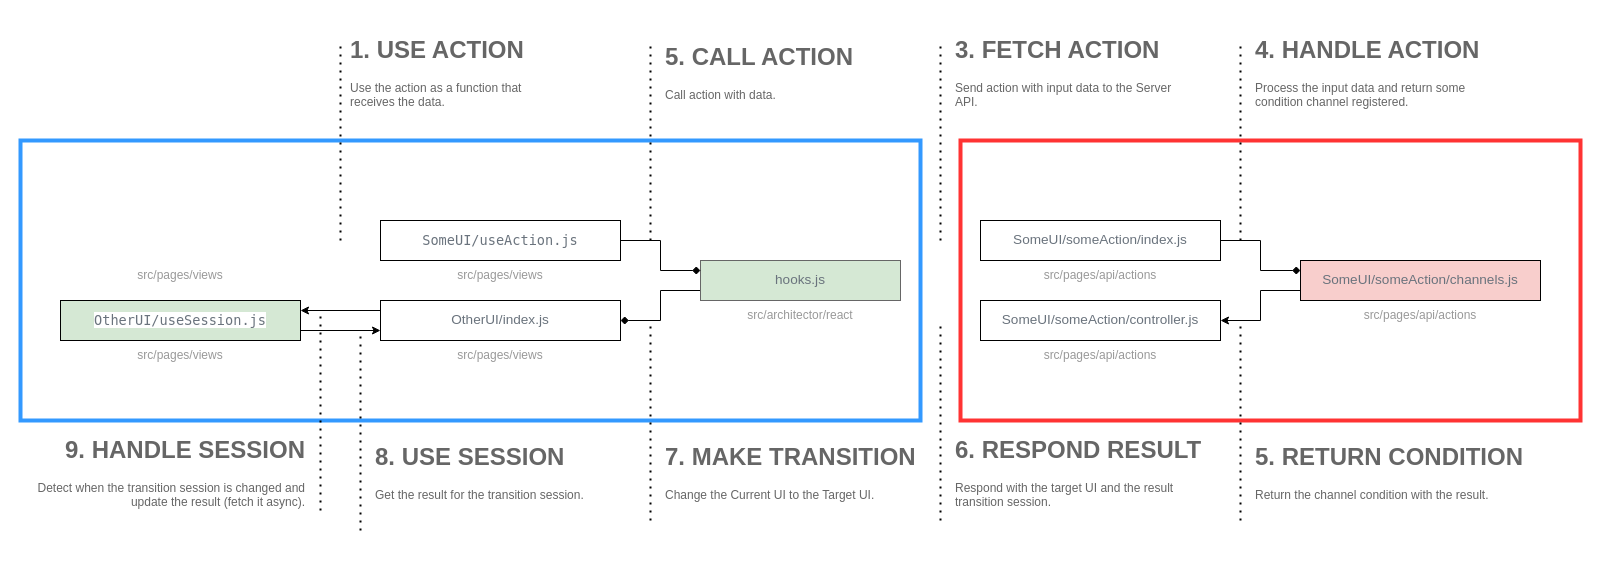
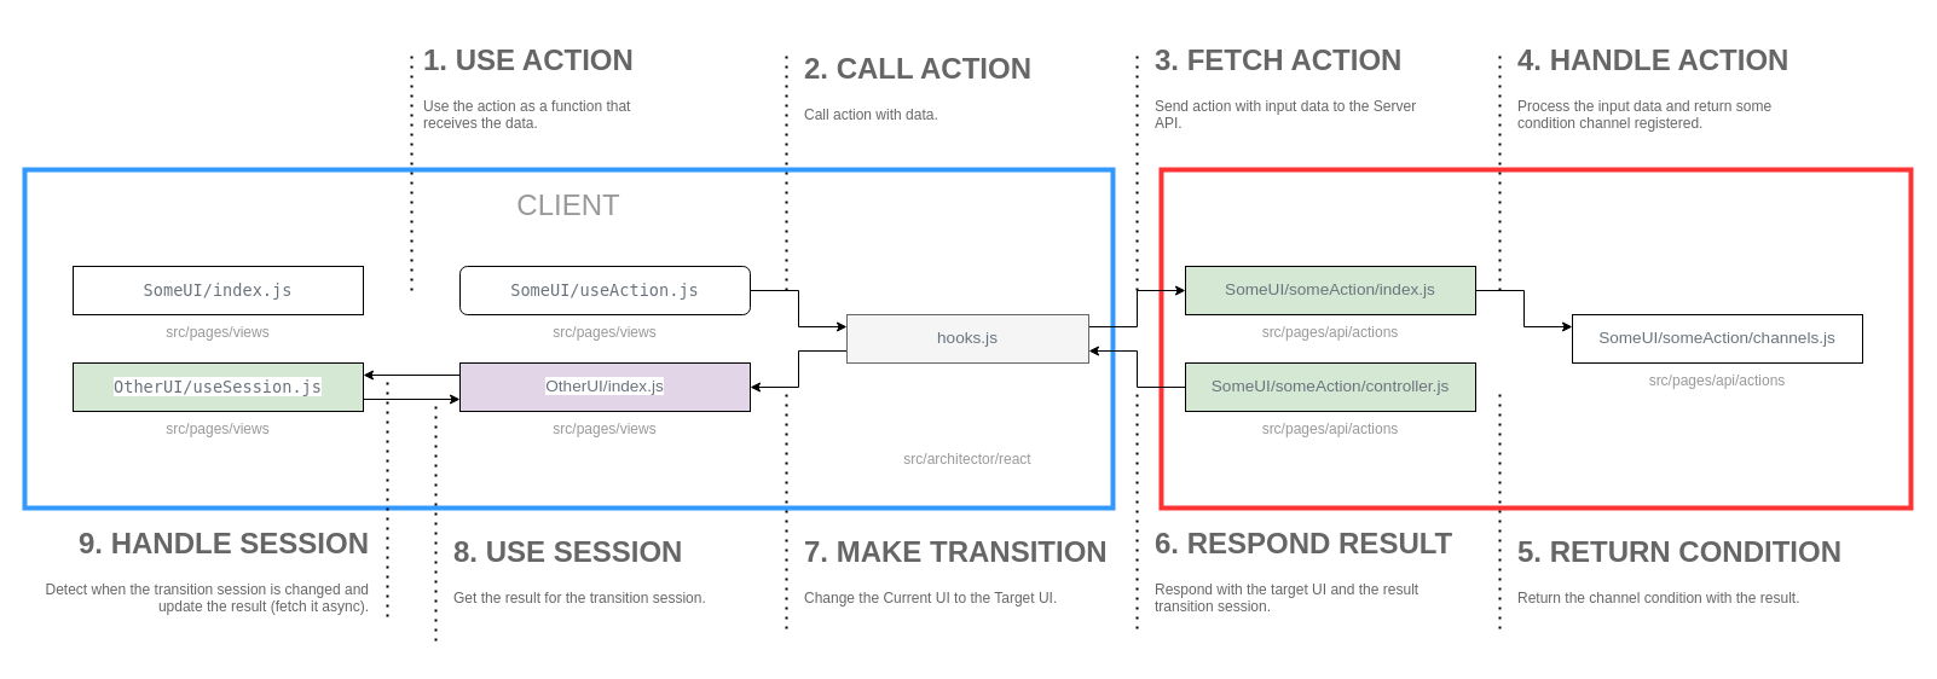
  <mxCell id="0" />
  <mxCell id="1" parent="0" />
  <mxCell id="2" value="" style="rounded=0;whiteSpace=wrap;html=1;strokeColor=#FF3333;strokeWidth=4;" vertex="1" parent="1"><mxGeometry x="960" y="140" width="620" height="280" as="geometry" /></mxCell>
  <mxCell id="3" value="" style="rounded=0;whiteSpace=wrap;html=1;strokeColor=#3399FF;strokeWidth=4;" vertex="1" parent="1"><mxGeometry x="20" y="140" width="900" height="280" as="geometry" /></mxCell>
- <mxCell id="5" style="edgeStyle=orthogonalEdgeStyle;rounded=0;orthogonalLoop=1;jettySize=auto;html=1;exitX=0;exitY=0.75;exitDx=0;exitDy=0;entryX=1;entryY=0.5;entryDx=0;entryDy=0;endArrow=diamond;" edge="1" parent="1" source="6" target="14"><mxGeometry relative="1" as="geometry"><Array as="points"><mxPoint x="660" y="290" /><mxPoint x="660" y="320" /></Array></mxGeometry></mxCell>
- <mxCell id="6" value="&lt;span style=&quot;color: rgb(106 , 115 , 125) ; font-size: 13.6px&quot;&gt;hooks.js&lt;/span&gt;" style="rounded=0;whiteSpace=wrap;html=1;fillColor=#d5e8d4;strokeColor=#666666;fontColor=#333333;" vertex="1" parent="1"><mxGeometry x="700" y="260" width="200" height="40" as="geometry" /></mxCell>
- <mxCell id="7" style="edgeStyle=orthogonalEdgeStyle;rounded=0;orthogonalLoop=1;jettySize=auto;html=1;exitX=1;exitY=0.5;exitDx=0;exitDy=0;entryX=0;entryY=0.25;entryDx=0;entryDy=0;endArrow=diamond;" edge="1" parent="1" source="8" target="10"><mxGeometry relative="1" as="geometry"><Array as="points"><mxPoint x="1260" y="240" /><mxPoint x="1260" y="270" /></Array></mxGeometry></mxCell>
- <mxCell id="8" value="&lt;span style=&quot;color: rgb(106 , 115 , 125) ; font-size: 13.6px&quot;&gt;SomeUI/someAction/index.js&lt;/span&gt;" style="rounded=0;whiteSpace=wrap;html=1;" vertex="1" parent="1"><mxGeometry x="980" y="220" width="240" height="40" as="geometry" /></mxCell>
- <mxCell id="9" style="edgeStyle=orthogonalEdgeStyle;rounded=0;orthogonalLoop=1;jettySize=auto;html=1;exitX=0;exitY=0.75;exitDx=0;exitDy=0;entryX=1;entryY=0.5;entryDx=0;entryDy=0;" edge="1" parent="1" source="10" target="12"><mxGeometry relative="1" as="geometry"><Array as="points"><mxPoint x="1260" y="290" /><mxPoint x="1260" y="320" /></Array></mxGeometry></mxCell>
- <mxCell id="10" value="&lt;span style=&quot;color: rgb(106 , 115 , 125) ; font-size: 13.6px&quot;&gt;SomeUI/someAction/channels.js&lt;/span&gt;" style="rounded=0;whiteSpace=wrap;html=1;fillColor=#f8cecc;" vertex="1" parent="1"><mxGeometry x="1300" y="260" width="240" height="40" as="geometry" /></mxCell>
- <mxCell id="12" value="&lt;span style=&quot;color: rgb(106 , 115 , 125) ; font-size: 13.6px&quot;&gt;SomeUI/someAction/controller.js&lt;/span&gt;" style="rounded=0;whiteSpace=wrap;html=1;" vertex="1" parent="1"><mxGeometry x="980" y="300" width="240" height="40" as="geometry" /></mxCell>
+ <mxCell id="4" style="edgeStyle=orthogonalEdgeStyle;rounded=0;orthogonalLoop=1;jettySize=auto;html=1;exitX=1;exitY=0.25;exitDx=0;exitDy=0;entryX=0;entryY=0.5;entryDx=0;entryDy=0;" edge="1" parent="1" source="6" target="8"><mxGeometry relative="1" as="geometry"><Array as="points"><mxPoint x="940" y="270" /><mxPoint x="940" y="240" /></Array></mxGeometry></mxCell>
+ <mxCell id="5" style="edgeStyle=orthogonalEdgeStyle;rounded=0;orthogonalLoop=1;jettySize=auto;html=1;exitX=0;exitY=0.75;exitDx=0;exitDy=0;entryX=1;entryY=0.5;entryDx=0;entryDy=0;" edge="1" parent="1" source="6" target="14"><mxGeometry relative="1" as="geometry"><Array as="points"><mxPoint x="660" y="290" /><mxPoint x="660" y="320" /></Array></mxGeometry></mxCell>
+ <mxCell id="6" value="&lt;span style=&quot;color: rgb(106 , 115 , 125) ; font-size: 13.6px&quot;&gt;hooks.js&lt;/span&gt;" style="rounded=0;whiteSpace=wrap;html=1;fillColor=#f5f5f5;strokeColor=#666666;fontColor=#333333;" vertex="1" parent="1"><mxGeometry x="700" y="260" width="200" height="40" as="geometry" /></mxCell>
+ <mxCell id="7" style="edgeStyle=orthogonalEdgeStyle;rounded=0;orthogonalLoop=1;jettySize=auto;html=1;exitX=1;exitY=0.5;exitDx=0;exitDy=0;entryX=0;entryY=0.25;entryDx=0;entryDy=0;" edge="1" parent="1" source="8" target="10"><mxGeometry relative="1" as="geometry"><Array as="points"><mxPoint x="1260" y="240" /><mxPoint x="1260" y="270" /></Array></mxGeometry></mxCell>
+ <mxCell id="8" value="&lt;span style=&quot;color: rgb(106 , 115 , 125) ; font-size: 13.6px&quot;&gt;SomeUI/someAction/index.js&lt;/span&gt;" style="rounded=0;whiteSpace=wrap;html=1;fillColor=#d5e8d4;" vertex="1" parent="1"><mxGeometry x="980" y="220" width="240" height="40" as="geometry" /></mxCell>
+ <mxCell id="10" value="&lt;span style=&quot;color: rgb(106 , 115 , 125) ; font-size: 13.6px&quot;&gt;SomeUI/someAction/channels.js&lt;/span&gt;" style="rounded=0;whiteSpace=wrap;html=1;" vertex="1" parent="1"><mxGeometry x="1300" y="260" width="240" height="40" as="geometry" /></mxCell>
+ <mxCell id="11" style="edgeStyle=orthogonalEdgeStyle;rounded=0;orthogonalLoop=1;jettySize=auto;html=1;exitX=0;exitY=0.5;exitDx=0;exitDy=0;entryX=1;entryY=0.75;entryDx=0;entryDy=0;" edge="1" parent="1" source="12" target="6"><mxGeometry relative="1" as="geometry"><Array as="points"><mxPoint x="940" y="320" /><mxPoint x="940" y="290" /></Array></mxGeometry></mxCell>
+ <mxCell id="12" value="&lt;span style=&quot;color: rgb(106 , 115 , 125) ; font-size: 13.6px&quot;&gt;SomeUI/someAction/controller.js&lt;/span&gt;" style="rounded=0;whiteSpace=wrap;html=1;fillColor=#d5e8d4;" vertex="1" parent="1"><mxGeometry x="980" y="300" width="240" height="40" as="geometry" /></mxCell>
  <mxCell id="13" style="edgeStyle=orthogonalEdgeStyle;rounded=0;orthogonalLoop=1;jettySize=auto;html=1;exitX=0;exitY=0.25;exitDx=0;exitDy=0;entryX=1;entryY=0.25;entryDx=0;entryDy=0;fontSize=12;fontColor=#999999;" edge="1" parent="1" source="14" target="29"><mxGeometry relative="1" as="geometry" /></mxCell>
- <mxCell id="14" value="&lt;span style=&quot;color: rgb(106 , 115 , 125) ; font-size: 13.6px ; background-color: rgb(255 , 255 , 255)&quot;&gt;OtherUI/index.js&lt;/span&gt;" style="rounded=0;whiteSpace=wrap;html=1;" vertex="1" parent="1"><mxGeometry y="300" width="240" height="40" as="geometry" x="380" /></mxCell>
+ <mxCell id="14" value="&lt;span style=&quot;color: rgb(106 , 115 , 125) ; font-size: 13.6px ; background-color: rgb(255 , 255 , 255)&quot;&gt;OtherUI/index.js&lt;/span&gt;" style="rounded=0;whiteSpace=wrap;html=1;fillColor=#e1d5e7;" vertex="1" parent="1"><mxGeometry y="300" width="240" height="40" as="geometry" x="380" /></mxCell>
+ <mxCell id="15" value="CLIENT" style="text;html=1;strokeColor=none;fillColor=none;align=center;verticalAlign=middle;whiteSpace=wrap;rounded=0;fontSize=24;fontColor=#999999;" vertex="1" parent="1"><mxGeometry x="395" y="160" width="150" height="20" as="geometry" /></mxCell>
  <mxCell id="16" value="&lt;span style=&quot;color: rgb(153, 153, 153); font-family: helvetica; font-size: 12px; font-style: normal; font-weight: 400; letter-spacing: normal; text-indent: 0px; text-transform: none; word-spacing: 0px; background-color: rgb(255, 255, 255); display: inline; float: none;&quot;&gt;src/pages/views&lt;/span&gt;" style="text;whiteSpace=wrap;html=1;fontSize=12;fontColor=#999999;align=center;verticalAlign=middle;" vertex="1" parent="1"><mxGeometry x="400" y="340" width="200" height="30" as="geometry" /></mxCell>
- <mxCell id="17" value="&lt;span style=&quot;color: rgb(153 , 153 , 153) ; font-family: &amp;#34;helvetica&amp;#34; ; font-size: 12px ; font-style: normal ; font-weight: 400 ; letter-spacing: normal ; text-indent: 0px ; text-transform: none ; word-spacing: 0px ; background-color: rgb(255 , 255 , 255) ; display: inline ; float: none&quot;&gt;src/architector/react&lt;/span&gt;" style="text;whiteSpace=wrap;html=1;fontSize=12;fontColor=#999999;align=center;verticalAlign=middle;" vertex="1" parent="1"><mxGeometry x="700" y="300" width="200" height="30" as="geometry" /></mxCell>
+ <mxCell id="17" value="&lt;span style=&quot;color: rgb(153 , 153 , 153) ; font-family: &amp;#34;helvetica&amp;#34; ; font-size: 12px ; font-style: normal ; font-weight: 400 ; letter-spacing: normal ; text-indent: 0px ; text-transform: none ; word-spacing: 0px ; background-color: rgb(255 , 255 , 255) ; display: inline ; float: none&quot;&gt;src/architector/react&lt;/span&gt;" style="text;whiteSpace=wrap;html=1;fontSize=12;fontColor=#999999;align=center;verticalAlign=middle;" vertex="1" parent="1"><mxGeometry x="700" y="365" width="200" height="30" as="geometry" /></mxCell>
  <mxCell id="18" value="&lt;span style=&quot;color: rgb(153 , 153 , 153) ; font-family: &amp;#34;helvetica&amp;#34; ; font-size: 12px ; font-style: normal ; font-weight: 400 ; letter-spacing: normal ; text-indent: 0px ; text-transform: none ; word-spacing: 0px ; background-color: rgb(255 , 255 , 255) ; display: inline ; float: none&quot;&gt;src/pages/api/actions&lt;/span&gt;" style="text;whiteSpace=wrap;html=1;fontSize=12;fontColor=#999999;align=center;verticalAlign=middle;" vertex="1" parent="1"><mxGeometry x="1000" y="260" width="200" height="30" as="geometry" /></mxCell>
  <mxCell id="19" value="&lt;span style=&quot;color: rgb(153 , 153 , 153) ; font-family: &amp;#34;helvetica&amp;#34; ; font-size: 12px ; font-style: normal ; font-weight: 400 ; letter-spacing: normal ; text-indent: 0px ; text-transform: none ; word-spacing: 0px ; background-color: rgb(255 , 255 , 255) ; display: inline ; float: none&quot;&gt;src/pages/api/actions&lt;/span&gt;" style="text;whiteSpace=wrap;html=1;fontSize=12;fontColor=#999999;align=center;verticalAlign=middle;" vertex="1" parent="1"><mxGeometry x="1000" y="340" width="200" height="30" as="geometry" /></mxCell>
  <mxCell id="20" value="&lt;span style=&quot;color: rgb(153 , 153 , 153) ; font-family: &amp;#34;helvetica&amp;#34; ; font-size: 12px ; font-style: normal ; font-weight: 400 ; letter-spacing: normal ; text-indent: 0px ; text-transform: none ; word-spacing: 0px ; background-color: rgb(255 , 255 , 255) ; display: inline ; float: none&quot;&gt;src/pages/api/actions&lt;/span&gt;" style="text;whiteSpace=wrap;html=1;fontSize=12;fontColor=#999999;align=center;verticalAlign=middle;" vertex="1" parent="1"><mxGeometry x="1320" y="300" width="200" height="30" as="geometry" /></mxCell>
  <mxCell id="21" value="" style="group" vertex="1" connectable="0" parent="1"><mxGeometry x="60" y="220" width="240" height="70" as="geometry" /></mxCell>
+ <mxCell id="22" value="&lt;pre style=&quot;box-sizing: border-box ; font-family: , , &amp;#34;sf mono&amp;#34; , &amp;#34;menlo&amp;#34; , &amp;#34;consolas&amp;#34; , &amp;#34;liberation mono&amp;#34; , monospace ; font-size: 13.6px ; margin-bottom: 0px ; margin-top: 0px ; overflow-wrap: normal ; border-radius: 6px ; line-height: 1.45 ; overflow: auto ; padding: 16px ; word-break: normal ; color: rgb(36 , 41 , 46)&quot;&gt;&lt;span style=&quot;color: rgb(106 , 115 , 125) ; font-size: 13.6px ; background-color: rgb(255 , 255 , 255)&quot;&gt;SomeUI/index.js&lt;/span&gt;&lt;br&gt;&lt;/pre&gt;" style="rounded=0;whiteSpace=wrap;html=1;" vertex="1" parent="21"><mxGeometry width="240" height="40" as="geometry" /></mxCell>
  <mxCell id="23" value="&lt;span style=&quot;color: rgb(153, 153, 153); font-family: helvetica; font-size: 12px; font-style: normal; font-weight: 400; letter-spacing: normal; text-indent: 0px; text-transform: none; word-spacing: 0px; background-color: rgb(255, 255, 255); display: inline; float: none;&quot;&gt;src/pages/views&lt;/span&gt;" style="text;whiteSpace=wrap;html=1;fontSize=12;fontColor=#999999;align=center;verticalAlign=middle;" vertex="1" parent="21"><mxGeometry x="20" y="40" width="200" height="30" as="geometry" /></mxCell>
  <mxCell id="24" value="" style="group" vertex="1" connectable="0" parent="1"><mxGeometry y="220" width="240" height="70" as="geometry" x="380" /></mxCell>
- <mxCell id="25" value="&lt;pre style=&quot;box-sizing: border-box ; font-family: , , &amp;#34;sf mono&amp;#34; , &amp;#34;menlo&amp;#34; , &amp;#34;consolas&amp;#34; , &amp;#34;liberation mono&amp;#34; , monospace ; font-size: 13.6px ; margin-bottom: 0px ; margin-top: 0px ; overflow-wrap: normal ; border-radius: 6px ; line-height: 1.45 ; overflow: auto ; padding: 16px ; word-break: normal ; color: rgb(36 , 41 , 46)&quot;&gt;&lt;span style=&quot;color: rgb(106 , 115 , 125) ; font-size: 13.6px ; background-color: rgb(255 , 255 , 255)&quot;&gt;SomeUI/useAction.js&lt;/span&gt;&lt;br&gt;&lt;/pre&gt;" style="rounded=0;whiteSpace=wrap;html=1;" vertex="1" parent="24"><mxGeometry width="240" height="40" as="geometry" /></mxCell>
+ <mxCell id="25" value="&lt;pre style=&quot;box-sizing: border-box ; font-family: , , &amp;#34;sf mono&amp;#34; , &amp;#34;menlo&amp;#34; , &amp;#34;consolas&amp;#34; , &amp;#34;liberation mono&amp;#34; , monospace ; font-size: 13.6px ; margin-bottom: 0px ; margin-top: 0px ; overflow-wrap: normal ; border-radius: 6px ; line-height: 1.45 ; overflow: auto ; padding: 16px ; word-break: normal ; color: rgb(36 , 41 , 46)&quot;&gt;&lt;span style=&quot;color: rgb(106 , 115 , 125) ; font-size: 13.6px ; background-color: rgb(255 , 255 , 255)&quot;&gt;SomeUI/useAction.js&lt;/span&gt;&lt;br&gt;&lt;/pre&gt;" style="whiteSpace=wrap;html=1;rounded=1;" vertex="1" parent="24"><mxGeometry width="240" height="40" as="geometry" /></mxCell>
  <mxCell id="26" value="&lt;span style=&quot;color: rgb(153, 153, 153); font-family: helvetica; font-size: 12px; font-style: normal; font-weight: 400; letter-spacing: normal; text-indent: 0px; text-transform: none; word-spacing: 0px; background-color: rgb(255, 255, 255); display: inline; float: none;&quot;&gt;src/pages/views&lt;/span&gt;" style="text;whiteSpace=wrap;html=1;fontSize=12;fontColor=#999999;align=center;verticalAlign=middle;" vertex="1" parent="24"><mxGeometry x="20" y="40" width="200" height="30" as="geometry" /></mxCell>
- <mxCell id="27" style="edgeStyle=orthogonalEdgeStyle;rounded=0;orthogonalLoop=1;jettySize=auto;html=1;exitX=1;exitY=0.5;exitDx=0;exitDy=0;entryX=0;entryY=0.25;entryDx=0;entryDy=0;fontSize=12;fontColor=#999999;endArrow=diamond;" edge="1" parent="1" source="25" target="6"><mxGeometry relative="1" as="geometry" /></mxCell>
+ <mxCell id="27" style="edgeStyle=orthogonalEdgeStyle;rounded=0;orthogonalLoop=1;jettySize=auto;html=1;exitX=1;exitY=0.5;exitDx=0;exitDy=0;entryX=0;entryY=0.25;entryDx=0;entryDy=0;fontSize=12;fontColor=#999999;" edge="1" parent="1" source="25" target="6"><mxGeometry relative="1" as="geometry" /></mxCell>
  <mxCell id="28" value="" style="group" vertex="1" connectable="0" parent="1"><mxGeometry x="60" y="300" width="240" height="70" as="geometry" /></mxCell>
  <mxCell id="29" value="&lt;pre style=&quot;box-sizing: border-box ; font-family: , , &amp;#34;sf mono&amp;#34; , &amp;#34;menlo&amp;#34; , &amp;#34;consolas&amp;#34; , &amp;#34;liberation mono&amp;#34; , monospace ; font-size: 13.6px ; margin-bottom: 0px ; margin-top: 0px ; overflow-wrap: normal ; border-radius: 6px ; line-height: 1.45 ; overflow: auto ; padding: 16px ; word-break: normal ; color: rgb(36 , 41 , 46)&quot;&gt;&lt;span style=&quot;color: rgb(106 , 115 , 125) ; font-size: 13.6px ; background-color: rgb(255 , 255 , 255)&quot;&gt;OtherUI/useSession.js&lt;/span&gt;&lt;br&gt;&lt;/pre&gt;" style="rounded=0;whiteSpace=wrap;html=1;fillColor=#d5e8d4;" vertex="1" parent="28"><mxGeometry width="240" height="40" as="geometry" /></mxCell>
  <mxCell id="30" value="&lt;span style=&quot;color: rgb(153, 153, 153); font-family: helvetica; font-size: 12px; font-style: normal; font-weight: 400; letter-spacing: normal; text-indent: 0px; text-transform: none; word-spacing: 0px; background-color: rgb(255, 255, 255); display: inline; float: none;&quot;&gt;src/pages/views&lt;/span&gt;" style="text;whiteSpace=wrap;html=1;fontSize=12;fontColor=#999999;align=center;verticalAlign=middle;" vertex="1" parent="28"><mxGeometry x="20" y="40" width="200" height="30" as="geometry" /></mxCell>
  <mxCell id="31" style="edgeStyle=orthogonalEdgeStyle;rounded=0;orthogonalLoop=1;jettySize=auto;html=1;exitX=1;exitY=0.75;exitDx=0;exitDy=0;entryX=0;entryY=0.75;entryDx=0;entryDy=0;fontSize=12;fontColor=#999999;" edge="1" parent="1" source="29" target="14"><mxGeometry relative="1" as="geometry" /></mxCell>
  <mxCell id="32" value="" style="endArrow=none;dashed=1;html=1;dashPattern=1 3;strokeWidth=2;fontSize=12;fontColor=#999999;" edge="1" parent="1"><mxGeometry width="50" height="50" relative="1" as="geometry"><mxPoint x="340" y="240" as="sourcePoint" /><mxPoint x="340" y="40" as="targetPoint" /></mxGeometry></mxCell>
- <mxCell id="33" value="&lt;h1&gt;5. CALL ACTION&lt;/h1&gt;&lt;p&gt;&lt;span&gt;Call action with data.&lt;/span&gt;&lt;br&gt;&lt;/p&gt;" style="text;html=1;strokeColor=none;fillColor=none;spacing=5;spacingTop=-20;whiteSpace=wrap;overflow=hidden;rounded=0;fontSize=12;align=left;verticalAlign=middle;fontColor=#666666;" vertex="1" parent="1"><mxGeometry x="660" y="20" width="210" height="120" as="geometry" /></mxCell>
+ <mxCell id="33" value="&lt;h1&gt;2. CALL ACTION&lt;/h1&gt;&lt;p&gt;&lt;span&gt;Call action with data.&lt;/span&gt;&lt;br&gt;&lt;/p&gt;" style="text;html=1;strokeColor=none;fillColor=none;spacing=5;spacingTop=-20;whiteSpace=wrap;overflow=hidden;rounded=0;fontSize=12;align=left;verticalAlign=middle;fontColor=#666666;" vertex="1" parent="1"><mxGeometry x="660" y="20" width="210" height="120" as="geometry" /></mxCell>
  <mxCell id="34" value="" style="endArrow=none;dashed=1;html=1;dashPattern=1 3;strokeWidth=2;fontSize=12;fontColor=#999999;" edge="1" parent="1"><mxGeometry width="50" height="50" relative="1" as="geometry"><mxPoint x="650" y="240" as="sourcePoint" /><mxPoint x="650" y="40" as="targetPoint" /></mxGeometry></mxCell>
  <mxCell id="35" value="&lt;h1&gt;3. FETCH ACTION&lt;/h1&gt;&lt;p&gt;Send action with input data to the Server API.&lt;/p&gt;" style="text;html=1;strokeColor=none;fillColor=none;spacing=5;spacingTop=-20;whiteSpace=wrap;overflow=hidden;rounded=0;fontSize=12;align=left;verticalAlign=middle;fontColor=#666666;" vertex="1" parent="1"><mxGeometry x="950" y="20" width="230" height="120" as="geometry" /></mxCell>
  <mxCell id="36" value="" style="endArrow=none;dashed=1;html=1;dashPattern=1 3;strokeWidth=2;fontSize=12;fontColor=#999999;" edge="1" parent="1"><mxGeometry width="50" height="50" relative="1" as="geometry"><mxPoint x="940" y="240" as="sourcePoint" /><mxPoint x="940" y="40" as="targetPoint" /></mxGeometry></mxCell>
  <mxCell id="37" value="&lt;h1&gt;4. HANDLE ACTION&lt;/h1&gt;&lt;p&gt;Process the input data and return some condition channel registered.&lt;/p&gt;" style="text;html=1;strokeColor=none;fillColor=none;spacing=5;spacingTop=-20;whiteSpace=wrap;overflow=hidden;rounded=0;fontSize=12;align=left;verticalAlign=middle;fontColor=#666666;" vertex="1" parent="1"><mxGeometry x="1250" y="20" width="250" height="120" as="geometry" /></mxCell>
  <mxCell id="38" value="&lt;h1&gt;1. USE ACTION&lt;/h1&gt;&lt;p&gt;Use the action as a function that receives the data.&lt;/p&gt;" style="text;html=1;strokeColor=none;fillColor=none;spacing=5;spacingTop=-20;whiteSpace=wrap;overflow=hidden;rounded=0;fontSize=12;align=left;verticalAlign=middle;fontColor=#666666;" vertex="1" parent="1"><mxGeometry x="345" y="20" width="205" height="120" as="geometry" /></mxCell>
  <mxCell id="39" value="" style="endArrow=none;dashed=1;html=1;dashPattern=1 3;strokeWidth=2;fontSize=12;fontColor=#999999;" edge="1" parent="1"><mxGeometry width="50" height="50" relative="1" as="geometry"><mxPoint x="1240" y="240" as="sourcePoint" /><mxPoint x="1240" y="40" as="targetPoint" /></mxGeometry></mxCell>
  <mxCell id="40" value="&lt;h1&gt;6. RESPOND RESULT&lt;/h1&gt;&lt;p&gt;Respond with the target UI and the result transition session.&lt;/p&gt;" style="text;html=1;strokeColor=none;fillColor=none;spacing=5;spacingTop=-20;whiteSpace=wrap;overflow=hidden;rounded=0;fontSize=12;align=left;verticalAlign=middle;fontColor=#666666;" vertex="1" parent="1"><mxGeometry x="950" y="420" width="270" height="120" as="geometry" /></mxCell>
  <mxCell id="41" value="&lt;h1&gt;7. MAKE TRANSITION&lt;/h1&gt;&lt;p&gt;Change the Current UI to the Target UI.&lt;/p&gt;" style="text;html=1;strokeColor=none;fillColor=none;spacing=5;spacingTop=-20;whiteSpace=wrap;overflow=hidden;rounded=0;fontSize=12;align=left;verticalAlign=middle;fontColor=#666666;" vertex="1" parent="1"><mxGeometry x="660" y="420" width="260" height="120" as="geometry" /></mxCell>
  <mxCell id="42" value="&lt;h1&gt;8. USE SESSION&lt;/h1&gt;&lt;p&gt;Get the result for the transition session.&lt;/p&gt;" style="text;html=1;strokeColor=none;fillColor=none;spacing=5;spacingTop=-20;whiteSpace=wrap;overflow=hidden;rounded=0;fontSize=12;align=left;verticalAlign=middle;fontColor=#666666;" vertex="1" parent="1"><mxGeometry x="370" y="420" width="240" height="120" as="geometry" /></mxCell>
  <mxCell id="43" value="&lt;h1&gt;9. HANDLE SESSION&lt;/h1&gt;&lt;p&gt;Detect when the transition session is changed and update the result (fetch it async).&lt;/p&gt;" style="text;html=1;strokeColor=none;fillColor=none;spacing=5;spacingTop=-20;whiteSpace=wrap;overflow=hidden;rounded=0;fontSize=12;align=right;verticalAlign=middle;fontColor=#666666;" vertex="1" parent="1"><mxGeometry x="20" y="420" width="290" height="120" as="geometry" /></mxCell>
  <mxCell id="44" value="" style="endArrow=none;dashed=1;html=1;dashPattern=1 3;strokeWidth=2;fontSize=12;fontColor=#999999;" edge="1" parent="1"><mxGeometry width="50" height="50" relative="1" as="geometry"><mxPoint x="320" y="510" as="sourcePoint" /><mxPoint x="320" y="310" as="targetPoint" /></mxGeometry></mxCell>
  <mxCell id="45" value="" style="endArrow=none;dashed=1;html=1;dashPattern=1 3;strokeWidth=2;fontSize=12;fontColor=#999999;" edge="1" parent="1"><mxGeometry width="50" height="50" relative="1" as="geometry"><mxPoint x="360" y="530" as="sourcePoint" /><mxPoint x="360" y="330" as="targetPoint" /></mxGeometry></mxCell>
  <mxCell id="46" value="" style="endArrow=none;dashed=1;html=1;dashPattern=1 3;strokeWidth=2;fontSize=12;fontColor=#999999;" edge="1" parent="1"><mxGeometry width="50" height="50" relative="1" as="geometry"><mxPoint x="650" y="520" as="sourcePoint" /><mxPoint x="650" y="320" as="targetPoint" /></mxGeometry></mxCell>
  <mxCell id="47" value="" style="endArrow=none;dashed=1;html=1;dashPattern=1 3;strokeWidth=2;fontSize=12;fontColor=#999999;" edge="1" parent="1"><mxGeometry width="50" height="50" relative="1" as="geometry"><mxPoint x="1240" y="520" as="sourcePoint" /><mxPoint x="1240" y="320" as="targetPoint" /></mxGeometry></mxCell>
  <mxCell id="48" value="" style="endArrow=none;dashed=1;html=1;dashPattern=1 3;strokeWidth=2;fontSize=12;fontColor=#999999;" edge="1" parent="1"><mxGeometry width="50" height="50" relative="1" as="geometry"><mxPoint x="940" y="520" as="sourcePoint" /><mxPoint x="940" y="320" as="targetPoint" /></mxGeometry></mxCell>
  <mxCell id="49" value="&lt;h1&gt;5. RETURN CONDITION&lt;/h1&gt;&lt;p&gt;Return the channel condition with the result.&lt;/p&gt;" style="text;html=1;strokeColor=none;fillColor=none;spacing=5;spacingTop=-20;whiteSpace=wrap;overflow=hidden;rounded=0;fontSize=12;align=left;verticalAlign=middle;fontColor=#666666;" vertex="1" parent="1"><mxGeometry x="1250" y="420" width="330" height="120" as="geometry" /></mxCell>
